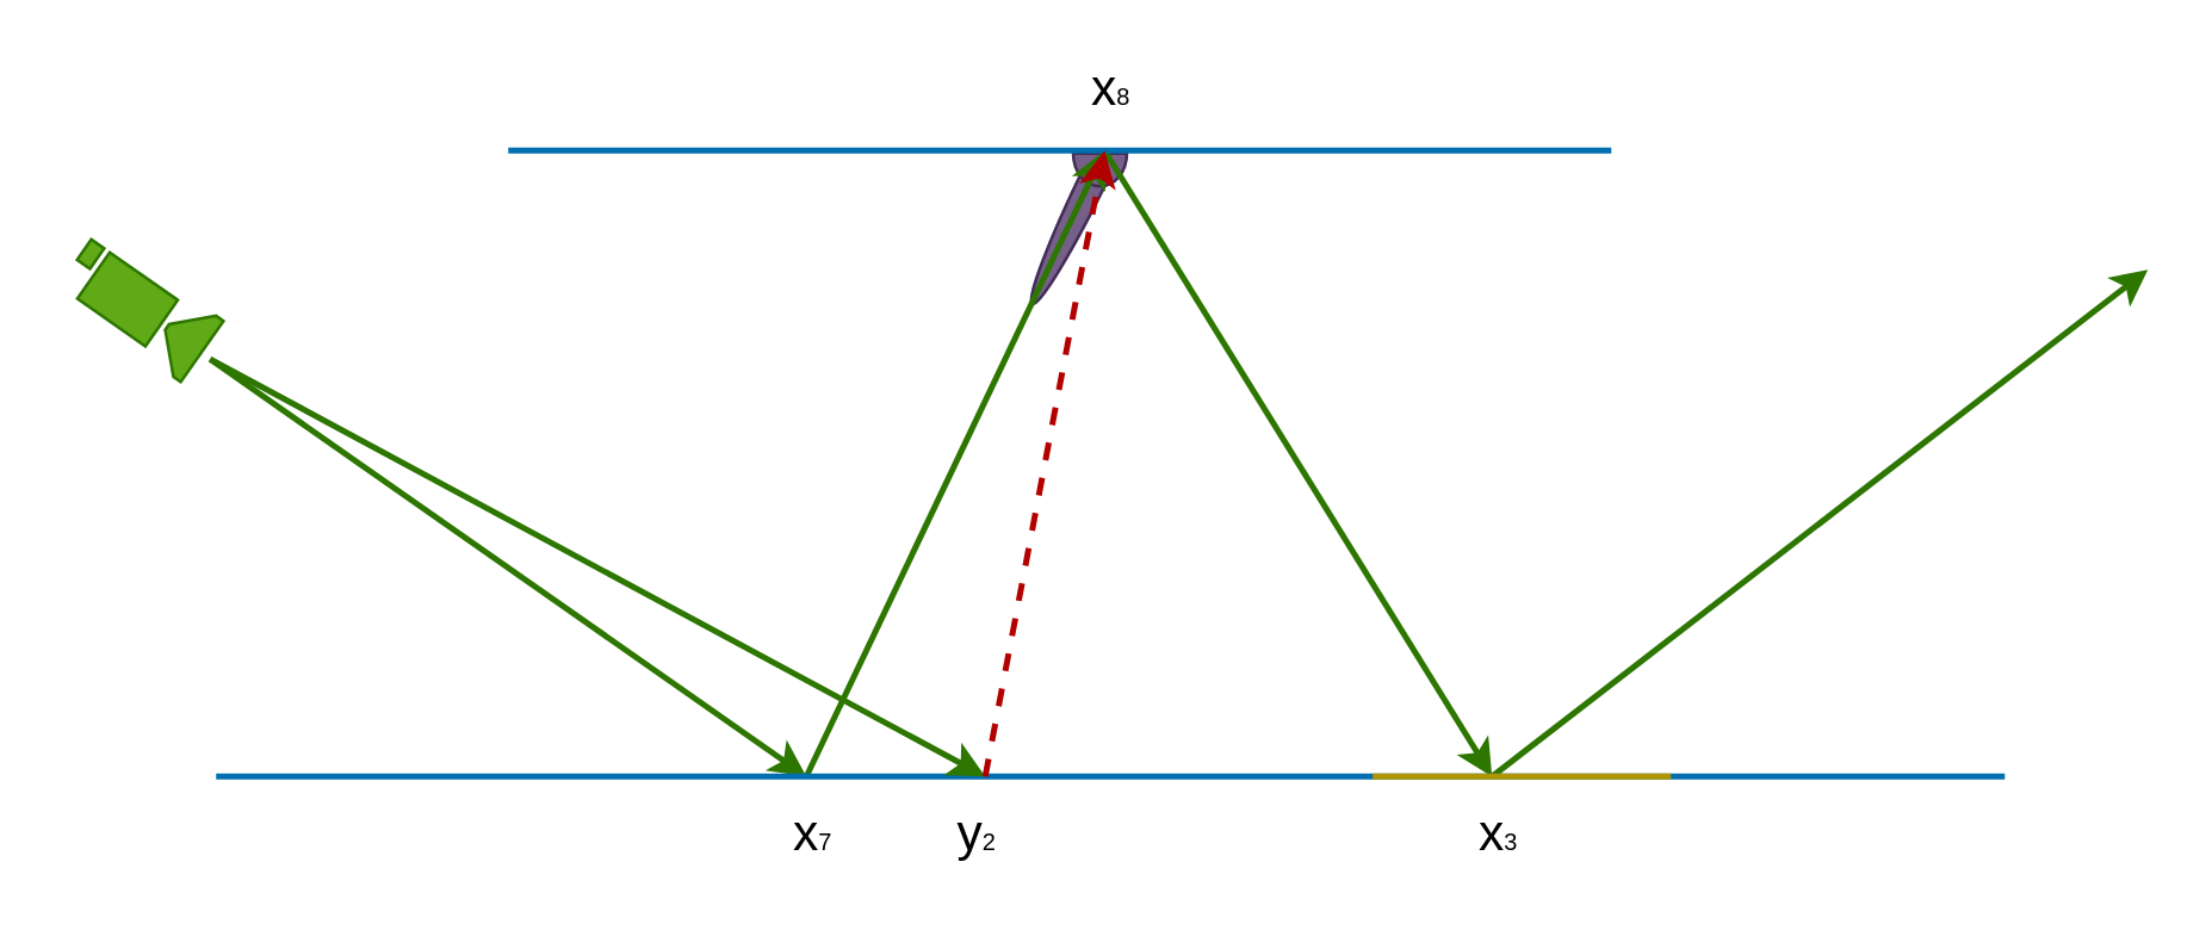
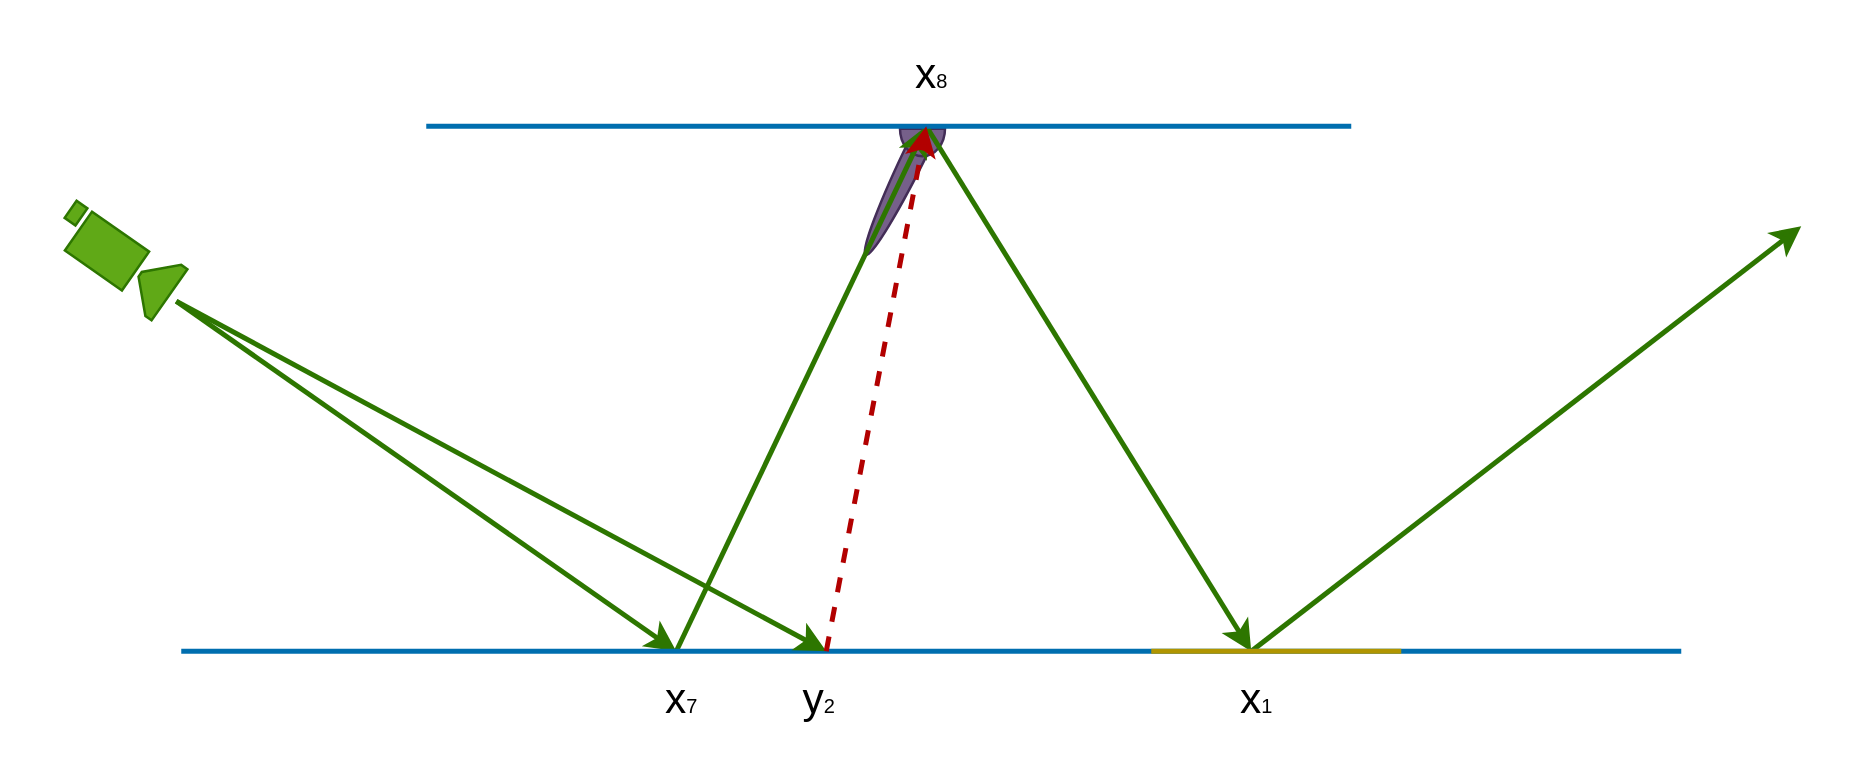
  <mxCell id="0" />
  <mxCell id="1" parent="0" />
  <mxCell id="2" value="" style="verticalLabelPosition=bottom;verticalAlign=top;html=1;shape=mxgraph.basic.half_circle;rotation=206;fillColor=#76608a;fontColor=#ffffff;strokeColor=#432D57;direction=west;" parent="1" vertex="1"><mxGeometry x="352" y="55" width="9" height="49" as="geometry" /></mxCell>
  <mxCell id="3" value="" style="verticalLabelPosition=bottom;verticalAlign=top;html=1;shape=mxgraph.basic.half_circle;rotation=-180;fillColor=#76608a;fontColor=#ffffff;strokeColor=#432D57;direction=west;" parent="1" vertex="1"><mxGeometry x="359.5" y="51" width="18" height="11" as="geometry" /></mxCell>
  <mxCell id="4" value="" style="endArrow=none;html=1;rounded=0;" parent="1" edge="1"><mxGeometry width="50" height="50" relative="1" as="geometry"><mxPoint x="80" y="260" as="sourcePoint" /><mxPoint x="450" y="260" as="targetPoint" /></mxGeometry></mxCell>
  <mxCell id="5" value="" style="sketch=0;pointerEvents=1;shadow=0;dashed=0;html=1;strokeColor=#2D7600;fillColor=#60a917;labelPosition=center;verticalLabelPosition=bottom;verticalAlign=top;outlineConnect=0;align=center;shape=mxgraph.office.devices.video_camera;rotation=35;fontColor=#ffffff;" parent="1" vertex="1"><mxGeometry x="20" y="90" width="52" height="25" as="geometry" /></mxCell>
  <mxCell id="6" value="" style="endArrow=classic;html=1;rounded=0;fillColor=#60a917;strokeColor=#2D7600;strokeWidth=2;" parent="1" edge="1"><mxGeometry width="50" height="50" relative="1" as="geometry"><mxPoint x="70" y="120" as="sourcePoint" /><mxPoint x="270" y="260" as="targetPoint" /></mxGeometry></mxCell>
  <mxCell id="7" value="" style="endArrow=classic;html=1;rounded=0;fillColor=#60a917;strokeColor=#2D7600;strokeWidth=2;" parent="1" edge="1"><mxGeometry width="50" height="50" relative="1" as="geometry"><mxPoint x="270" y="260" as="sourcePoint" /><mxPoint x="370" y="50" as="targetPoint" /></mxGeometry></mxCell>
  <mxCell id="8" value="" style="endArrow=classic;html=1;rounded=0;fillColor=#60a917;strokeColor=#2D7600;strokeWidth=2;" parent="1" edge="1"><mxGeometry width="50" height="50" relative="1" as="geometry"><mxPoint x="370" y="50" as="sourcePoint" /><mxPoint x="500" y="260" as="targetPoint" /></mxGeometry></mxCell>
  <mxCell id="9" value="" style="endArrow=classic;html=1;rounded=0;fillColor=#60a917;strokeColor=#2D7600;strokeWidth=2;" parent="1" edge="1"><mxGeometry width="50" height="50" relative="1" as="geometry"><mxPoint x="500" y="260" as="sourcePoint" /><mxPoint x="720" y="90" as="targetPoint" /></mxGeometry></mxCell>
  <mxCell id="10" value="&lt;font style=&quot;&quot;&gt;&lt;font style=&quot;font-size: 17px;&quot;&gt;x&lt;/font&gt;&lt;font style=&quot;font-size: 8px;&quot;&gt;8&lt;/font&gt;&lt;/font&gt;" style="whiteSpace=wrap;html=1;fillColor=none;strokeColor=none;fontColor=light-dark(#000000,#9E9E9E);" parent="1" vertex="1"><mxGeometry x="350" y="20" width="45" height="20" as="geometry" /></mxCell>
  <mxCell id="11" value="&lt;font style=&quot;&quot;&gt;&lt;font style=&quot;font-size: 17px;&quot;&gt;x&lt;/font&gt;&lt;font style=&quot;font-size: 8px;&quot;&gt;7&lt;/font&gt;&lt;/font&gt;" style="whiteSpace=wrap;html=1;fillColor=none;strokeColor=none;fontColor=light-dark(#000000,#9E9E9E);" parent="1" vertex="1"><mxGeometry x="250" y="270" width="45" height="20" as="geometry" /></mxCell>
- <mxCell id="12" value="&lt;font style=&quot;&quot;&gt;&lt;font style=&quot;font-size: 17px;&quot;&gt;x&lt;/font&gt;&lt;font style=&quot;font-size: 8px;&quot;&gt;3&lt;/font&gt;&lt;/font&gt;" style="whiteSpace=wrap;html=1;fillColor=none;strokeColor=none;fontColor=light-dark(#000000,#9E9E9E);" parent="1" vertex="1"><mxGeometry x="480" y="270" width="45" height="20" as="geometry" /></mxCell>
+ <mxCell id="12" value="&lt;font style=&quot;&quot;&gt;&lt;font style=&quot;font-size: 17px;&quot;&gt;x&lt;/font&gt;&lt;font style=&quot;font-size: 8px;&quot;&gt;1&lt;/font&gt;&lt;/font&gt;" style="whiteSpace=wrap;html=1;fillColor=none;strokeColor=none;fontColor=light-dark(#000000,#9E9E9E);" parent="1" vertex="1"><mxGeometry x="480" y="270" width="45" height="20" as="geometry" /></mxCell>
  <mxCell id="13" value="" style="endArrow=none;html=1;rounded=0;fillColor=#1ba1e2;strokeColor=#006EAF;strokeWidth=2;" parent="1" edge="1"><mxGeometry width="50" height="50" relative="1" as="geometry"><mxPoint x="170" y="50" as="sourcePoint" /><mxPoint x="540" y="50" as="targetPoint" /></mxGeometry></mxCell>
  <mxCell id="14" value="" style="endArrow=none;html=1;rounded=0;fillColor=#1ba1e2;strokeColor=#006EAF;strokeWidth=2;" parent="1" edge="1"><mxGeometry width="50" height="50" relative="1" as="geometry"><mxPoint x="72" y="260" as="sourcePoint" /><mxPoint x="672" y="260" as="targetPoint" /></mxGeometry></mxCell>
  <mxCell id="15" value="" style="endArrow=classic;html=1;rounded=0;fillColor=#60a917;strokeColor=#2D7600;strokeWidth=2;exitX=1.071;exitY=0.523;exitDx=0;exitDy=0;exitPerimeter=0;" parent="1" source="5" edge="1"><mxGeometry width="50" height="50" relative="1" as="geometry"><mxPoint x="80" y="130" as="sourcePoint" /><mxPoint x="330" y="260" as="targetPoint" /></mxGeometry></mxCell>
  <mxCell id="16" value="&lt;font style=&quot;&quot;&gt;&lt;font style=&quot;font-size: 17px;&quot;&gt;y&lt;/font&gt;&lt;font style=&quot;font-size: 8px;&quot;&gt;2&lt;/font&gt;&lt;/font&gt;" style="whiteSpace=wrap;html=1;fillColor=none;strokeColor=none;fontColor=light-dark(#000000,#9E9E9E);" parent="1" vertex="1"><mxGeometry x="305" y="270" width="45" height="20" as="geometry" /></mxCell>
  <mxCell id="17" value="" style="endArrow=classic;html=1;rounded=0;fillColor=#e51400;strokeColor=light-dark(#B20000,#FF0901);strokeWidth=2;dashed=1;" parent="1" edge="1"><mxGeometry width="50" height="50" relative="1" as="geometry"><mxPoint x="330" y="260" as="sourcePoint" /><mxPoint x="370" y="50" as="targetPoint" /></mxGeometry></mxCell>
  <mxCell id="18" value="" style="endArrow=none;html=1;rounded=0;fillColor=#e3c800;strokeColor=light-dark(#B09500,#E8C500);strokeWidth=2;" parent="1" edge="1"><mxGeometry width="50" height="50" relative="1" as="geometry"><mxPoint x="460" y="260" as="sourcePoint" /><mxPoint x="560" y="260" as="targetPoint" /></mxGeometry></mxCell>
